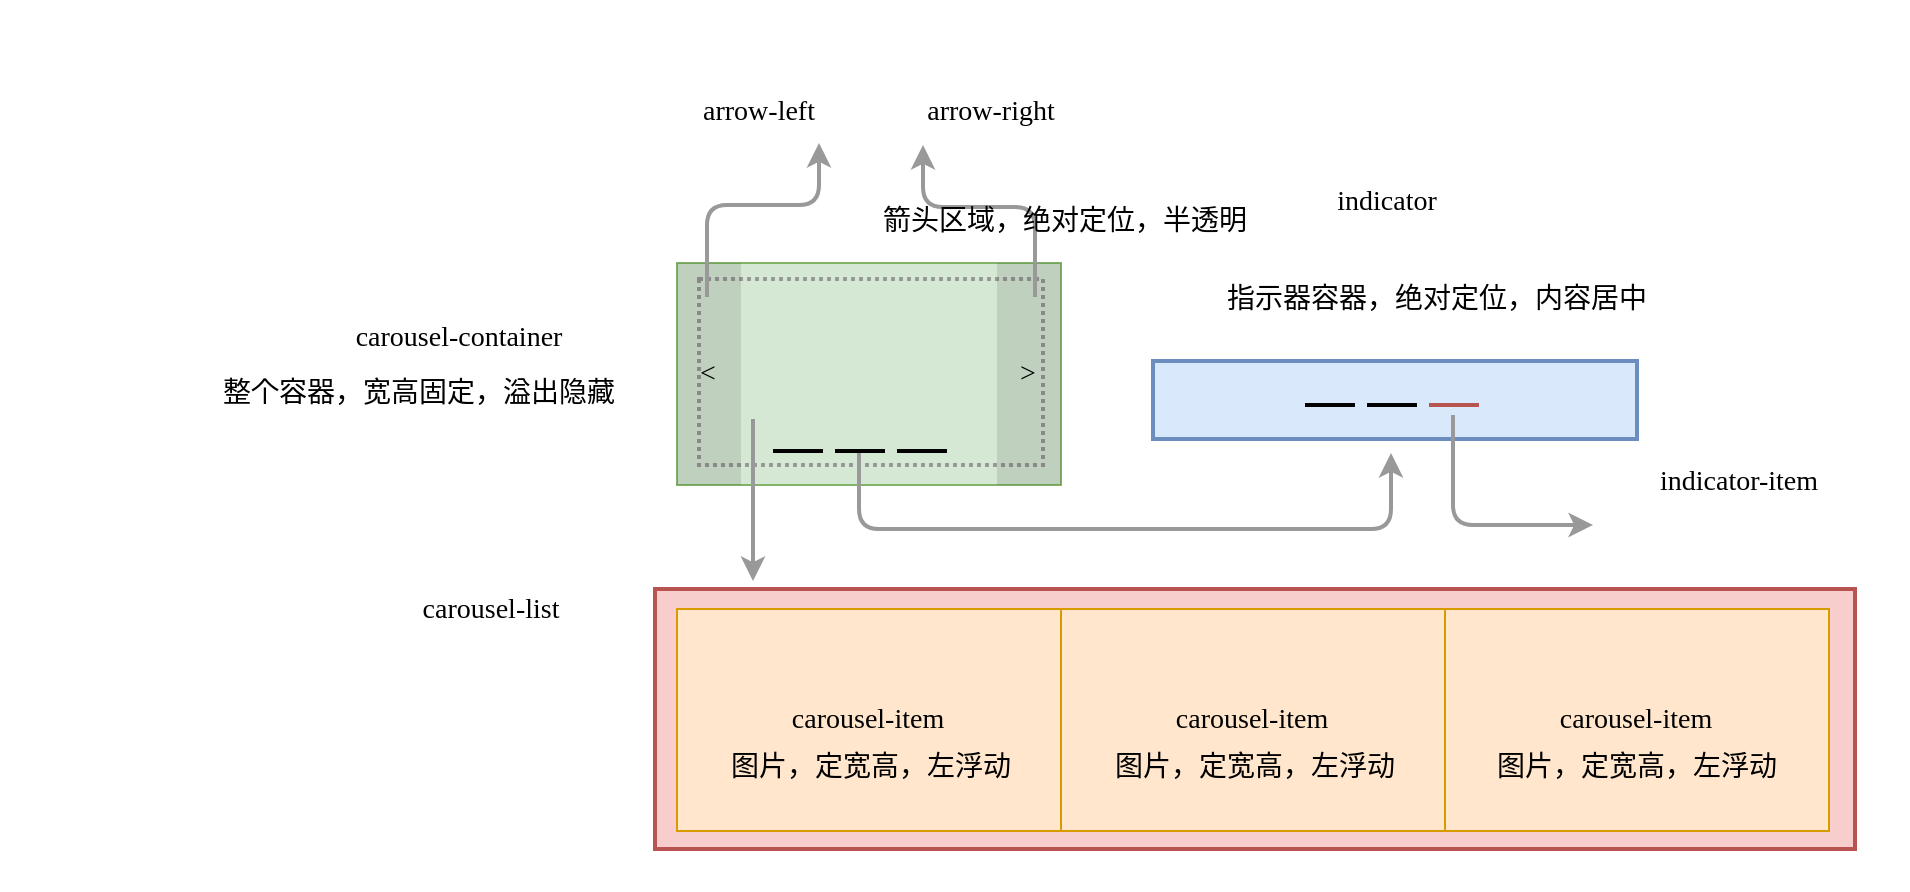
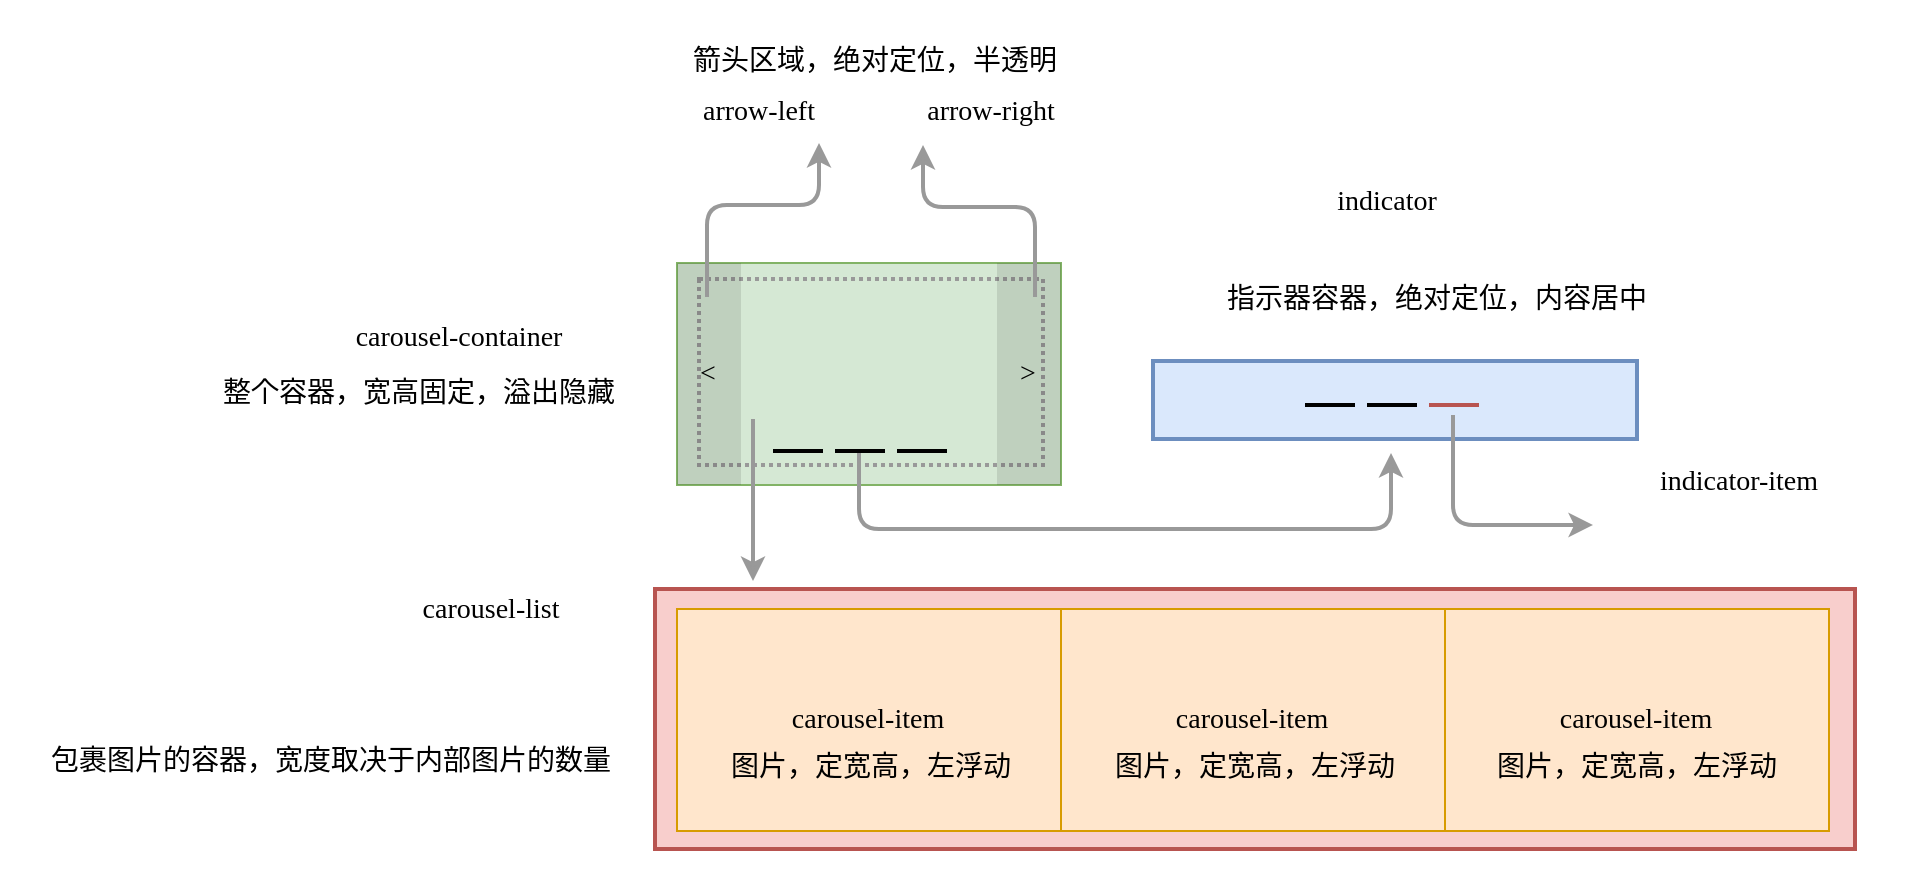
  <mxCell id="0" />
  <mxCell id="1" parent="0" />
  <mxCell id="2" value="" style="rounded=0;whiteSpace=wrap;html=1;fillColor=#d5e8d4;strokeColor=#82b366;fontFamily=Roboto Mono;fontSize=14;verticalAlign=top;" vertex="1" parent="1"><mxGeometry x="338" y="131" width="192" height="111" as="geometry" /></mxCell>
  <mxCell id="3" value="carousel-container" style="text;html=1;align=center;verticalAlign=middle;resizable=0;points=[];autosize=1;strokeColor=none;fontFamily=Roboto Mono;fontSize=14;" vertex="1" parent="1"><mxGeometry x="144" y="159" width="170" height="20" as="geometry" /></mxCell>
  <mxCell id="4" value="整个容器，宽高固定，溢出隐藏" style="text;html=1;align=center;verticalAlign=middle;resizable=0;points=[];autosize=1;strokeColor=none;fontFamily=Roboto Mono;fontSize=14;" vertex="1" parent="1"><mxGeometry x="104" y="187" width="210" height="20" as="geometry" /></mxCell>
  <mxCell id="5" value="" style="rounded=0;whiteSpace=wrap;html=1;fontFamily=Roboto Mono;fontSize=14;fillColor=none;strokeWidth=2;dashed=1;dashPattern=1 1;strokeColor=#999999;verticalAlign=top;" vertex="1" parent="1"><mxGeometry x="349" y="139" width="172" height="93" as="geometry" /></mxCell>
  <mxCell id="6" value="" style="endArrow=none;html=1;fontFamily=Roboto Mono;fontSize=14;strokeWidth=2;verticalAlign=top;" edge="1" parent="1"><mxGeometry width="50" height="50" relative="1" as="geometry"><mxPoint x="386" y="225" as="sourcePoint" /><mxPoint x="411" y="225" as="targetPoint" /></mxGeometry></mxCell>
  <mxCell id="7" value="" style="endArrow=none;html=1;fontFamily=Roboto Mono;fontSize=14;strokeWidth=2;verticalAlign=top;" edge="1" parent="1"><mxGeometry width="50" height="50" relative="1" as="geometry"><mxPoint x="417" y="225" as="sourcePoint" /><mxPoint x="442" y="225" as="targetPoint" /></mxGeometry></mxCell>
  <mxCell id="8" value="" style="endArrow=none;html=1;fontFamily=Roboto Mono;fontSize=14;strokeWidth=2;verticalAlign=top;" edge="1" parent="1"><mxGeometry width="50" height="50" relative="1" as="geometry"><mxPoint x="448" y="225" as="sourcePoint" /><mxPoint x="473" y="225" as="targetPoint" /></mxGeometry></mxCell>
  <mxCell id="9" value="&amp;lt;" style="rounded=0;whiteSpace=wrap;html=1;fontFamily=Roboto Mono;fontSize=14;strokeWidth=2;strokeColor=none;fillColor=#000000;opacity=10;verticalAlign=middle;" vertex="1" parent="1"><mxGeometry x="338" y="131" width="32" height="111" as="geometry" /></mxCell>
  <mxCell id="10" value="&amp;gt;" style="rounded=0;whiteSpace=wrap;html=1;fontFamily=Roboto Mono;fontSize=14;strokeWidth=2;strokeColor=none;fillColor=#000000;opacity=10;verticalAlign=middle;" vertex="1" parent="1"><mxGeometry x="498" y="131" width="32" height="111" as="geometry" /></mxCell>
  <mxCell id="11" value="" style="endArrow=classic;html=1;fontFamily=Roboto Mono;fontSize=14;strokeWidth=2;strokeColor=#999999;verticalAlign=top;" edge="1" parent="1"><mxGeometry width="50" height="50" relative="1" as="geometry"><mxPoint x="376" y="209" as="sourcePoint" /><mxPoint x="376" y="290" as="targetPoint" /></mxGeometry></mxCell>
  <mxCell id="12" value="" style="rounded=0;whiteSpace=wrap;html=1;fontFamily=Roboto Mono;fontSize=14;strokeColor=#b85450;strokeWidth=2;fillColor=#f8cecc;verticalAlign=top;" vertex="1" parent="1"><mxGeometry x="327" y="294" width="600" height="130" as="geometry" /></mxCell>
  <mxCell id="13" value="carousel-item&lt;br&gt;" style="rounded=0;whiteSpace=wrap;html=1;fillColor=#ffe6cc;strokeColor=#d79b00;fontFamily=Roboto Mono;fontSize=14;verticalAlign=middle;" vertex="1" parent="1"><mxGeometry x="338" y="304" width="192" height="111" as="geometry" /></mxCell>
  <mxCell id="14" value="carousel-item" style="rounded=0;whiteSpace=wrap;html=1;fillColor=#ffe6cc;strokeColor=#d79b00;fontFamily=Roboto Mono;fontSize=14;verticalAlign=middle;" vertex="1" parent="1"><mxGeometry x="530" y="304" width="192" height="111" as="geometry" /></mxCell>
  <mxCell id="15" value="&lt;span&gt;carousel-item&lt;/span&gt;" style="rounded=0;whiteSpace=wrap;html=1;fillColor=#ffe6cc;strokeColor=#d79b00;fontFamily=Roboto Mono;fontSize=14;verticalAlign=middle;" vertex="1" parent="1"><mxGeometry x="722" y="304" width="192" height="111" as="geometry" /></mxCell>
  <mxCell id="16" value="图片，定宽高，左浮动" style="text;html=1;align=center;verticalAlign=middle;resizable=0;points=[];autosize=1;strokeColor=none;fontSize=14;fontFamily=Roboto Mono;" vertex="1" parent="1"><mxGeometry x="355" y="374" width="160" height="20" as="geometry" /></mxCell>
  <mxCell id="17" value="图片，定宽高，左浮动" style="text;html=1;align=center;verticalAlign=middle;resizable=0;points=[];autosize=1;strokeColor=none;fontSize=14;fontFamily=Roboto Mono;" vertex="1" parent="1"><mxGeometry x="547" y="374" width="160" height="20" as="geometry" /></mxCell>
  <mxCell id="18" value="图片，定宽高，左浮动" style="text;html=1;align=center;verticalAlign=middle;resizable=0;points=[];autosize=1;strokeColor=none;fontSize=14;fontFamily=Roboto Mono;" vertex="1" parent="1"><mxGeometry x="738" y="374" width="160" height="20" as="geometry" /></mxCell>
  <mxCell id="19" value="carousel-list" style="text;html=1;align=center;verticalAlign=middle;resizable=0;points=[];autosize=1;strokeColor=none;fontFamily=Roboto Mono;fontSize=14;" vertex="1" parent="1"><mxGeometry x="185" y="294" width="119" height="21" as="geometry" /></mxCell>
+ <mxCell id="20" value="包裹图片的容器，宽度取决于内部图片的数量" style="text;html=1;align=center;verticalAlign=middle;resizable=0;points=[];autosize=1;strokeColor=none;fontFamily=Roboto Mono;fontSize=14;" vertex="1" parent="1"><mxGeometry x="20" y="370" width="290" height="21" as="geometry" /></mxCell>
  <mxCell id="21" value="" style="endArrow=classic;html=1;fontFamily=Roboto Mono;fontSize=14;strokeWidth=2;strokeColor=#999999;verticalAlign=top;" edge="1" parent="1"><mxGeometry width="50" height="50" relative="1" as="geometry"><mxPoint x="429" y="226" as="sourcePoint" /><mxPoint x="695" y="226" as="targetPoint" /><Array as="points"><mxPoint x="429" y="264" /><mxPoint x="695" y="264" /></Array></mxGeometry></mxCell>
  <mxCell id="22" value="" style="rounded=0;whiteSpace=wrap;html=1;fontFamily=Roboto Mono;fontSize=14;strokeColor=#6c8ebf;strokeWidth=2;fillColor=#dae8fc;verticalAlign=middle;" vertex="1" parent="1"><mxGeometry x="576" y="180" width="242" height="39" as="geometry" /></mxCell>
  <mxCell id="23" value="" style="endArrow=none;html=1;fontFamily=Roboto Mono;fontSize=14;strokeWidth=2;verticalAlign=top;" edge="1" parent="1"><mxGeometry width="50" height="50" relative="1" as="geometry"><mxPoint x="652" y="202" as="sourcePoint" /><mxPoint x="677" y="202" as="targetPoint" /></mxGeometry></mxCell>
  <mxCell id="24" value="" style="endArrow=none;html=1;fontFamily=Roboto Mono;fontSize=14;strokeWidth=2;verticalAlign=top;" edge="1" parent="1"><mxGeometry width="50" height="50" relative="1" as="geometry"><mxPoint x="683" y="202" as="sourcePoint" /><mxPoint x="708" y="202" as="targetPoint" /></mxGeometry></mxCell>
  <mxCell id="25" value="" style="endArrow=none;html=1;fontFamily=Roboto Mono;fontSize=14;strokeWidth=2;verticalAlign=top;fillColor=#f8cecc;strokeColor=#b85450;" edge="1" parent="1"><mxGeometry width="50" height="50" relative="1" as="geometry"><mxPoint x="714" y="202" as="sourcePoint" /><mxPoint x="739" y="202" as="targetPoint" /></mxGeometry></mxCell>
  <mxCell id="26" value="indicator" style="text;html=1;align=center;verticalAlign=middle;resizable=0;points=[];autosize=1;strokeColor=none;fontSize=14;fontFamily=Roboto Mono;" vertex="1" parent="1"><mxGeometry x="650" y="90" width="86" height="21" as="geometry" /></mxCell>
  <mxCell id="27" value="指示器容器，绝对定位，内容居中" style="text;html=1;align=center;verticalAlign=middle;resizable=0;points=[];autosize=1;strokeColor=none;fontSize=14;fontFamily=Roboto Mono;" vertex="1" parent="1"><mxGeometry x="608" y="139" width="220" height="21" as="geometry" /></mxCell>
  <mxCell id="28" value="" style="endArrow=classic;html=1;fontFamily=Roboto Mono;fontSize=14;strokeWidth=2;strokeColor=#999999;verticalAlign=top;" edge="1" parent="1"><mxGeometry width="50" height="50" relative="1" as="geometry"><mxPoint x="726" y="207" as="sourcePoint" /><mxPoint x="796" y="262" as="targetPoint" /><Array as="points"><mxPoint x="726" y="262" /></Array></mxGeometry></mxCell>
  <mxCell id="29" value="indicator-item" style="text;html=1;align=center;verticalAlign=middle;resizable=0;points=[];autosize=1;strokeColor=none;fontSize=14;fontFamily=Roboto Mono;" vertex="1" parent="1"><mxGeometry x="805" y="230" width="128" height="21" as="geometry" /></mxCell>
  <mxCell id="30" value="" style="endArrow=classic;html=1;fontFamily=Roboto Mono;fontSize=14;strokeWidth=2;strokeColor=#999999;verticalAlign=top;exitX=0.469;exitY=0.153;exitDx=0;exitDy=0;exitPerimeter=0;" edge="1" parent="1" source="9"><mxGeometry width="50" height="50" relative="1" as="geometry"><mxPoint x="402" y="32" as="sourcePoint" /><mxPoint x="409" y="71" as="targetPoint" /><Array as="points"><mxPoint x="353" y="102" /><mxPoint x="409" y="102" /></Array></mxGeometry></mxCell>
  <mxCell id="31" value="" style="endArrow=classic;html=1;fontFamily=Roboto Mono;fontSize=14;strokeWidth=2;strokeColor=#999999;verticalAlign=top;exitX=0.469;exitY=0.153;exitDx=0;exitDy=0;exitPerimeter=0;" edge="1" parent="1"><mxGeometry width="50" height="50" relative="1" as="geometry"><mxPoint x="517.008" y="147.983" as="sourcePoint" /><mxPoint x="461" y="72" as="targetPoint" /><Array as="points"><mxPoint x="517" y="103" /><mxPoint x="461" y="103" /></Array></mxGeometry></mxCell>
  <mxCell id="32" value="arrow-left" style="text;html=1;align=center;verticalAlign=middle;resizable=0;points=[];autosize=1;strokeColor=none;fontSize=14;fontFamily=Roboto Mono;" vertex="1" parent="1"><mxGeometry x="332" y="45" width="94" height="21" as="geometry" /></mxCell>
  <mxCell id="33" value="arrow-right" style="text;html=1;align=center;verticalAlign=middle;resizable=0;points=[];autosize=1;strokeColor=none;fontSize=14;fontFamily=Roboto Mono;" vertex="1" parent="1"><mxGeometry x="444" y="45" width="102" height="21" as="geometry" /></mxCell>
- <mxCell id="34" value="箭头区域，绝对定位，半透明" style="text;html=1;align=center;verticalAlign=middle;resizable=0;points=[];autosize=1;strokeColor=none;fontSize=14;fontFamily=Roboto Mono;" vertex="1" parent="1"><mxGeometry x="436" y="100" width="192" height="21" as="geometry" /></mxCell>
+ <mxCell id="34" value="箭头区域，绝对定位，半透明" style="text;html=1;align=center;verticalAlign=middle;resizable=0;points=[];autosize=1;strokeColor=none;fontSize=14;fontFamily=Roboto Mono;" vertex="1" parent="1"><mxGeometry x="341" y="20" width="192" height="21" as="geometry" /></mxCell>
